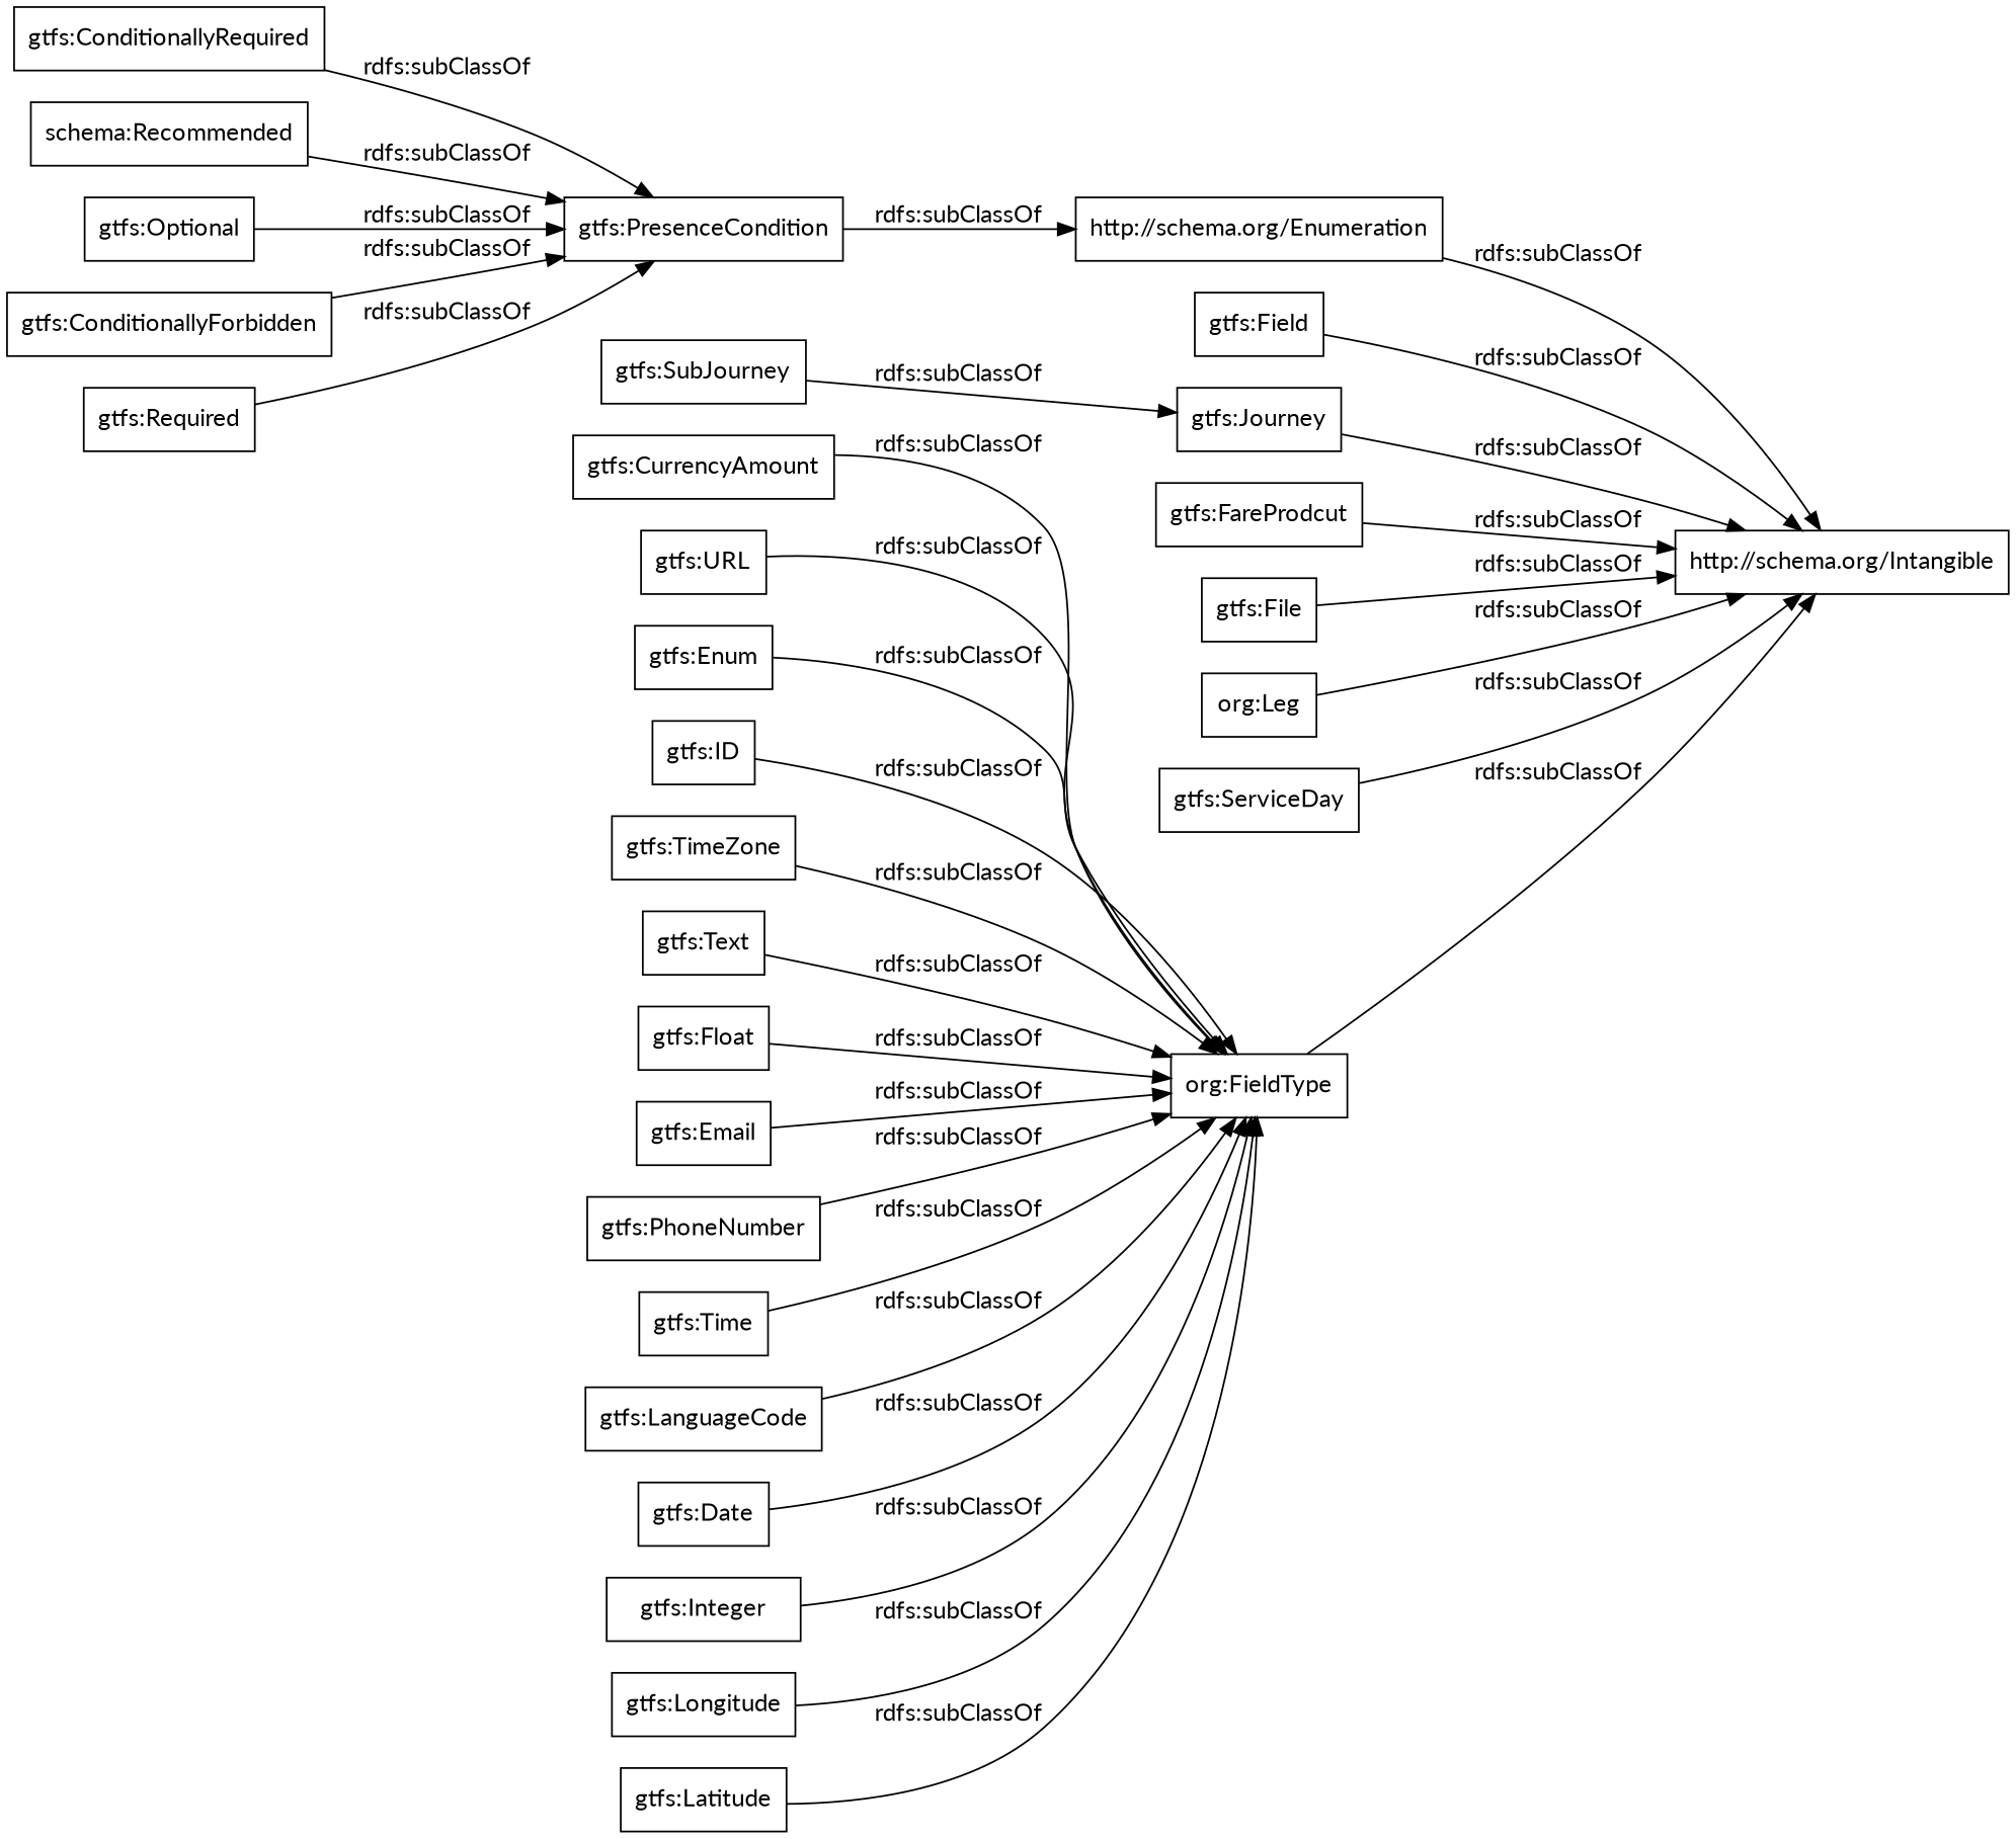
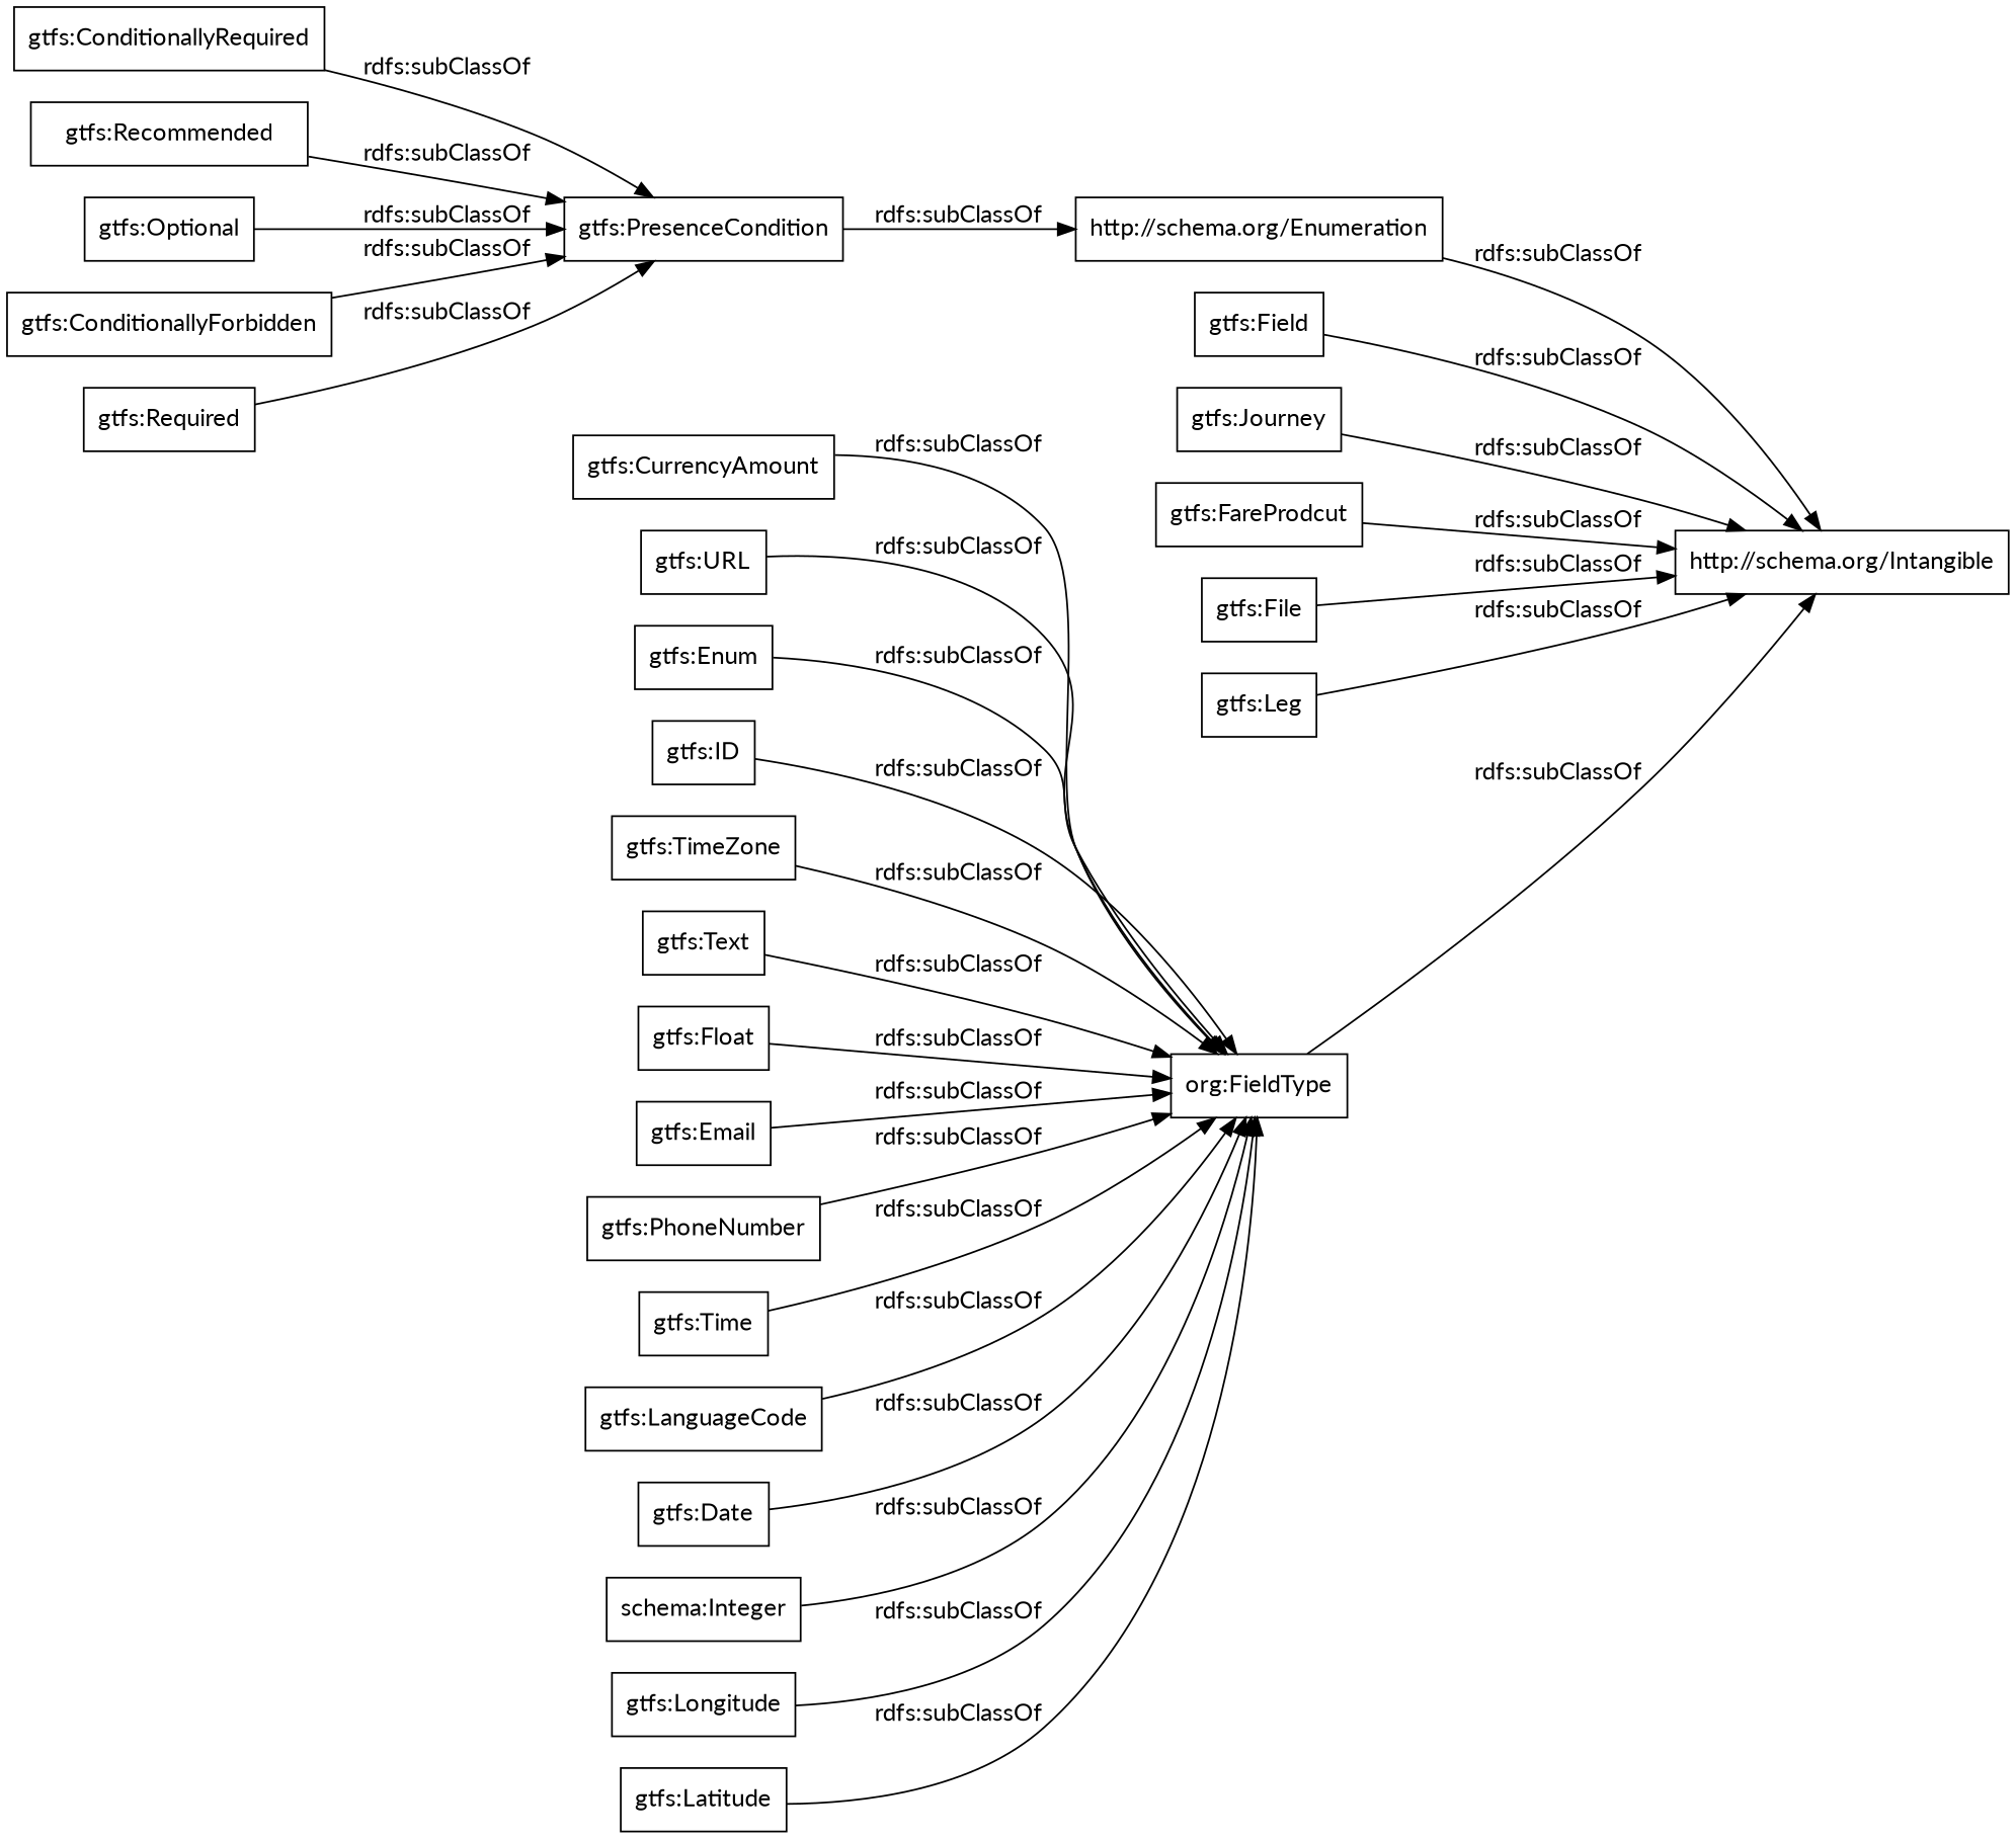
  digraph {
    fontname=Lato
    rankdir=LR
    node [color=black fontname=Lato shape=rectangle]
    edge [fontname=Lato]
    n1 [label="org:FieldType"]
    "gtfs:CurrencyAmount"
    "http://schema.org/Intangible"
    "http://schema.org/Enumeration"
    "gtfs:ConditionallyRequired"
    "gtfs:PresenceCondition"
    "gtfs:Field"
-   "gtfs:Recommended" [label="schema:Recommended"]
-   "gtfs:SubJourney"
+   "gtfs:Recommended"
    "gtfs:Journey"
    "gtfs:Optional"
    "gtfs:URL"
    "gtfs:Enum"
    "gtfs:FareProdcut"
    "gtfs:ConditionallyForbidden"
    "gtfs:ID"
    "gtfs:TimeZone"
    "gtfs:Text"
    "gtfs:File"
    "gtfs:Float"
    "gtfs:Email"
    "gtfs:PhoneNumber"
    "gtfs:Time"
    "gtfs:LanguageCode"
-   "gtfs:Leg" [label="org:Leg"]
+   "gtfs:Leg"
    "gtfs:Date"
-   "gtfs:Integer"
-   "gtfs:ServiceDay"
+   "gtfs:Integer" [label="schema:Integer"]
    "gtfs:Required"
    "gtfs:Longitude"
    "gtfs:Latitude"
    n1 -> "http://schema.org/Intangible" [label="rdfs:subClassOf"]
    "gtfs:CurrencyAmount" -> n1 [label="rdfs:subClassOf"]
    "http://schema.org/Enumeration" -> "http://schema.org/Intangible" [label="rdfs:subClassOf"]
    "gtfs:ConditionallyRequired" -> "gtfs:PresenceCondition" [label="rdfs:subClassOf"]
    "gtfs:PresenceCondition" -> "http://schema.org/Enumeration" [label="rdfs:subClassOf"]
    "gtfs:Field" -> "http://schema.org/Intangible" [label="rdfs:subClassOf"]
    "gtfs:Recommended" -> "gtfs:PresenceCondition" [label="rdfs:subClassOf"]
-   "gtfs:SubJourney" -> "gtfs:Journey" [label="rdfs:subClassOf"]
    "gtfs:Journey" -> "http://schema.org/Intangible" [label="rdfs:subClassOf"]
    "gtfs:Optional" -> "gtfs:PresenceCondition" [label="rdfs:subClassOf"]
    "gtfs:URL" -> n1 [label="rdfs:subClassOf"]
    "gtfs:Enum" -> n1 [label="rdfs:subClassOf"]
    "gtfs:FareProdcut" -> "http://schema.org/Intangible" [label="rdfs:subClassOf"]
    "gtfs:ConditionallyForbidden" -> "gtfs:PresenceCondition" [label="rdfs:subClassOf"]
    "gtfs:ID" -> n1 [label="rdfs:subClassOf"]
    "gtfs:TimeZone" -> n1 [label="rdfs:subClassOf"]
    "gtfs:Text" -> n1 [label="rdfs:subClassOf"]
    "gtfs:File" -> "http://schema.org/Intangible" [label="rdfs:subClassOf"]
    "gtfs:Float" -> n1 [label="rdfs:subClassOf"]
    "gtfs:Email" -> n1 [label="rdfs:subClassOf"]
    "gtfs:PhoneNumber" -> n1 [label="rdfs:subClassOf"]
    "gtfs:Time" -> n1 [label="rdfs:subClassOf"]
    "gtfs:LanguageCode" -> n1 [label="rdfs:subClassOf"]
    "gtfs:Leg" -> "http://schema.org/Intangible" [label="rdfs:subClassOf"]
    "gtfs:Date" -> n1 [label="rdfs:subClassOf"]
    "gtfs:Integer" -> n1 [label="rdfs:subClassOf"]
-   "gtfs:ServiceDay" -> "http://schema.org/Intangible" [label="rdfs:subClassOf"]
    "gtfs:Required" -> "gtfs:PresenceCondition" [label="rdfs:subClassOf"]
    "gtfs:Longitude" -> n1 [label="rdfs:subClassOf"]
    "gtfs:Latitude" -> n1 [label="rdfs:subClassOf"]
  }
